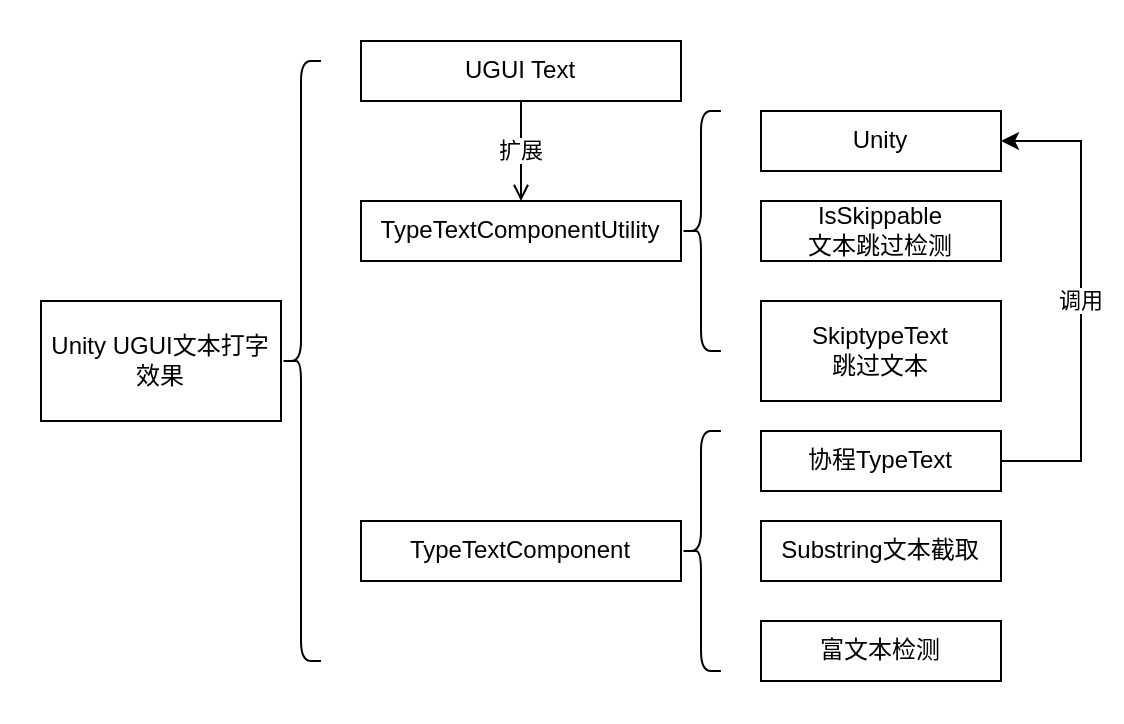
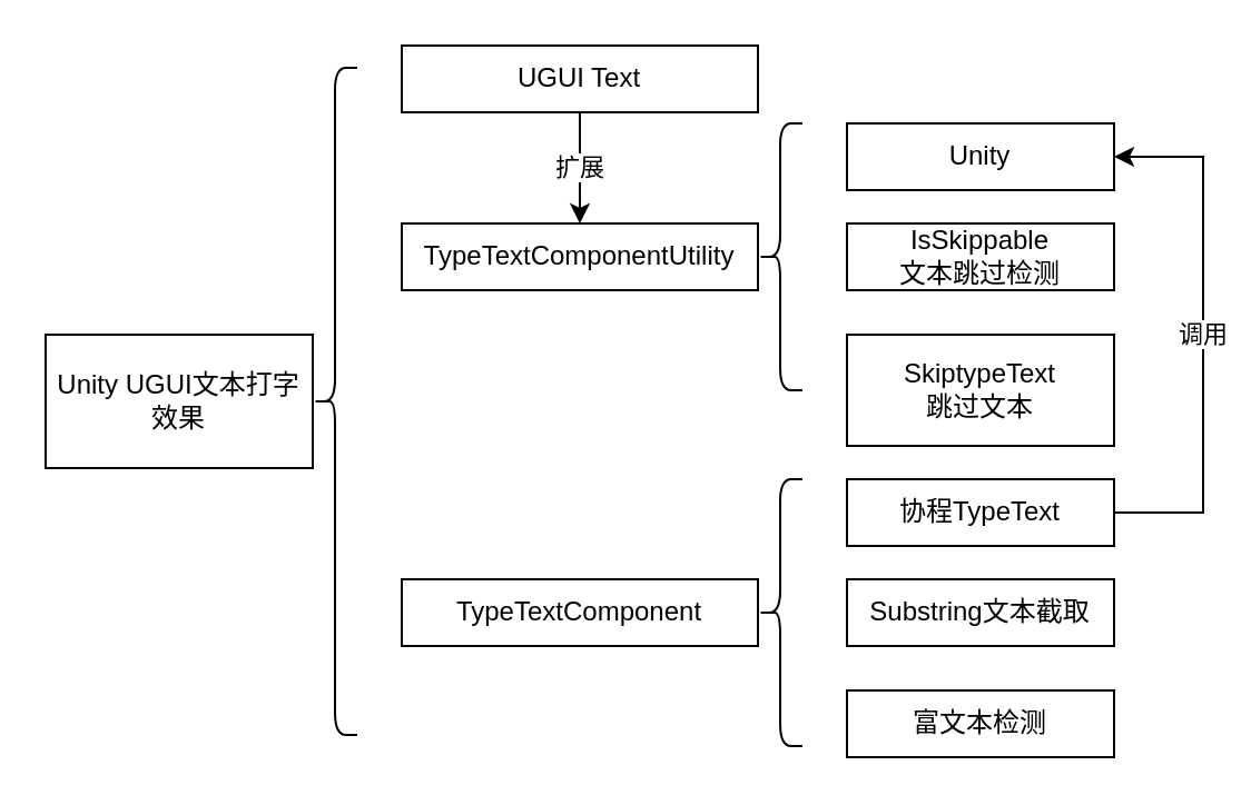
  <mxCell id="0" />
  <mxCell id="1" parent="0" />
  <mxCell id="2" value="Unity UGUI文本打字效果" style="rounded=0;whiteSpace=wrap;html=1;" vertex="1" parent="1"><mxGeometry x="20" y="150" width="120" height="60" as="geometry" /></mxCell>
  <mxCell id="3" value="" style="shape=curlyBracket;whiteSpace=wrap;html=1;rounded=1;size=0.5;" vertex="1" parent="1"><mxGeometry x="140" y="30" width="20" height="300" as="geometry" /></mxCell>
- <mxCell id="4" value="扩展" style="edgeStyle=orthogonalEdgeStyle;rounded=0;orthogonalLoop=1;jettySize=auto;html=1;exitX=0.5;exitY=1;exitDx=0;exitDy=0;entryX=0.5;entryY=0;entryDx=0;entryDy=0;endArrow=open;" edge="1" parent="1" source="5" target="6"><mxGeometry relative="1" as="geometry" /></mxCell>
+ <mxCell id="4" value="扩展" style="edgeStyle=orthogonalEdgeStyle;rounded=0;orthogonalLoop=1;jettySize=auto;html=1;exitX=0.5;exitY=1;exitDx=0;exitDy=0;entryX=0.5;entryY=0;entryDx=0;entryDy=0;" edge="1" parent="1" source="5" target="6"><mxGeometry relative="1" as="geometry" /></mxCell>
  <mxCell id="5" value="UGUI Text" style="rounded=0;whiteSpace=wrap;html=1;" vertex="1" parent="1"><mxGeometry x="180" y="20" width="160" height="30" as="geometry" /></mxCell>
  <mxCell id="6" value="TypeTextComponentUtility" style="rounded=0;whiteSpace=wrap;html=1;" vertex="1" parent="1"><mxGeometry x="180" y="100" width="160" height="30" as="geometry" /></mxCell>
  <mxCell id="7" value="TypeTextComponent" style="rounded=0;whiteSpace=wrap;html=1;" vertex="1" parent="1"><mxGeometry x="180" y="260" width="160" height="30" as="geometry" /></mxCell>
  <mxCell id="8" value="" style="shape=curlyBracket;whiteSpace=wrap;html=1;rounded=1;" vertex="1" parent="1"><mxGeometry x="340" y="215" width="20" height="120" as="geometry" /></mxCell>
  <mxCell id="9" value="调用" style="edgeStyle=orthogonalEdgeStyle;rounded=0;orthogonalLoop=1;jettySize=auto;html=1;exitX=1;exitY=0.5;exitDx=0;exitDy=0;entryX=1;entryY=0.5;entryDx=0;entryDy=0;" edge="1" parent="1" source="10" target="14"><mxGeometry relative="1" as="geometry"><Array as="points"><mxPoint x="540" y="230" /><mxPoint x="540" y="70" /></Array></mxGeometry></mxCell>
  <mxCell id="10" value="协程TypeText" style="rounded=0;whiteSpace=wrap;html=1;" vertex="1" parent="1"><mxGeometry x="380" y="215" width="120" height="30" as="geometry" /></mxCell>
  <mxCell id="11" value="Substring文本截取" style="rounded=0;whiteSpace=wrap;html=1;" vertex="1" parent="1"><mxGeometry x="380" y="260" width="120" height="30" as="geometry" /></mxCell>
  <mxCell id="12" value="富文本检测" style="rounded=0;whiteSpace=wrap;html=1;" vertex="1" parent="1"><mxGeometry x="380" y="310" width="120" height="30" as="geometry" /></mxCell>
  <mxCell id="13" value="" style="shape=curlyBracket;whiteSpace=wrap;html=1;rounded=1;" vertex="1" parent="1"><mxGeometry x="340" y="55" width="20" height="120" as="geometry" /></mxCell>
  <mxCell id="14" value="Unity" style="rounded=0;whiteSpace=wrap;html=1;" vertex="1" parent="1"><mxGeometry x="380" y="55" width="120" height="30" as="geometry" /></mxCell>
  <mxCell id="15" value="IsSkippable &lt;br&gt;文本跳过检测" style="rounded=0;whiteSpace=wrap;html=1;" vertex="1" parent="1"><mxGeometry x="380" y="100" width="120" height="30" as="geometry" /></mxCell>
  <mxCell id="16" value="SkiptypeText&lt;br&gt;跳过文本" style="rounded=0;whiteSpace=wrap;html=1;" vertex="1" parent="1"><mxGeometry x="380" y="150" width="120" height="50" as="geometry" /></mxCell>
